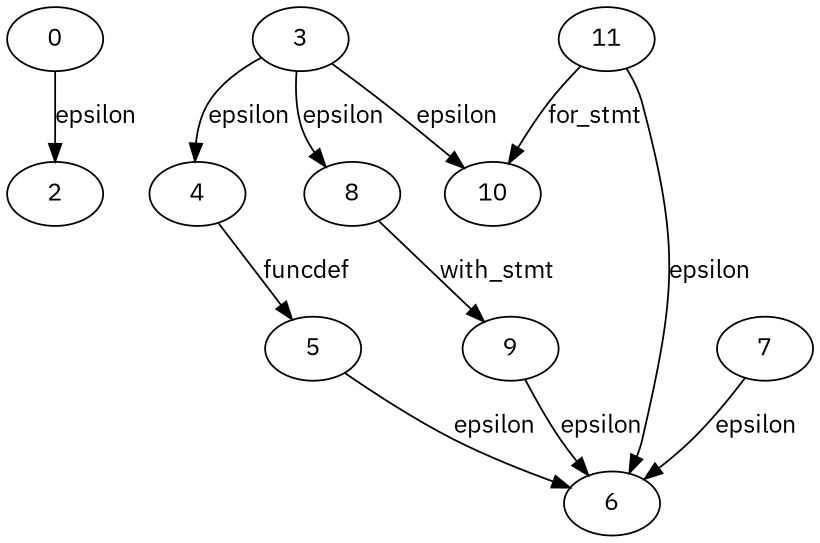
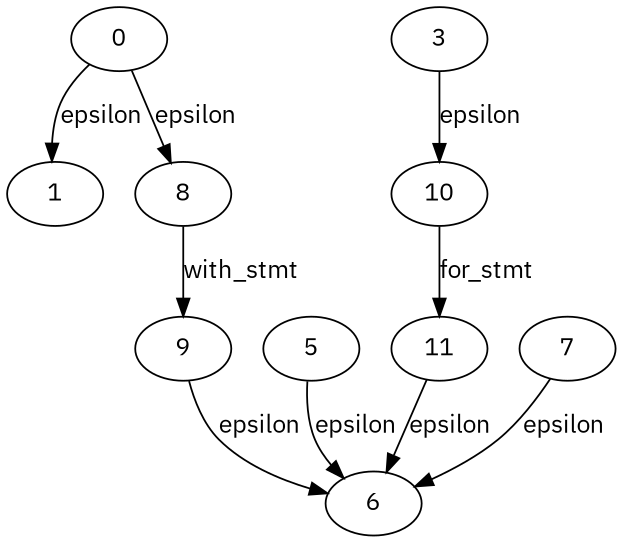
  digraph {
    fontname="IBM Plex Sans"
    node [fontname="IBM Plex Sans"]
    edge [fontname="IBM Plex Sans"]
    0
-   1 [label=2]
+   1
    3
-   4
    8
    10
    5
    9
    11
    6
    7
    0 -> 1 [label=epsilon]
-   3 -> 4 [label=epsilon]
-   3 -> 8 [label=epsilon]
+   0 -> 8 [label=epsilon]
    3 -> 10 [label=epsilon]
-   4 -> 5 [label=funcdef]
    8 -> 9 [label=with_stmt]
-   11 -> 10 [label=for_stmt]
+   10 -> 11 [label=for_stmt]
    5 -> 6 [label=epsilon]
    9 -> 6 [label=epsilon]
    11 -> 6 [label=epsilon]
    7 -> 6 [label=epsilon]
  }
